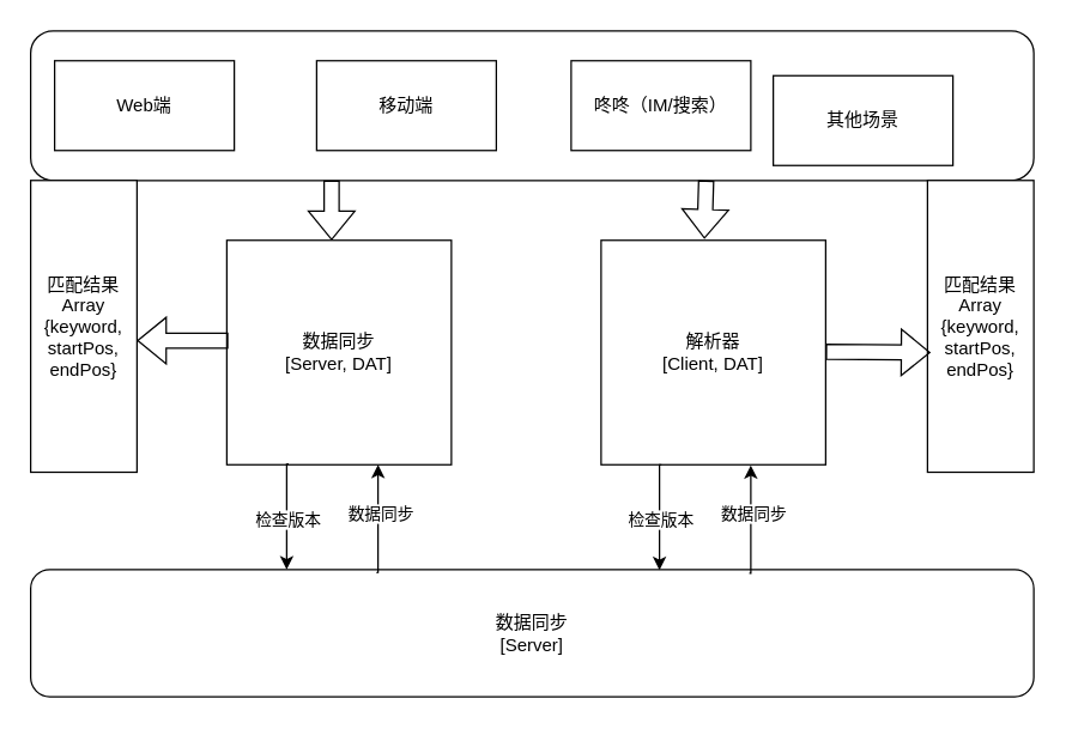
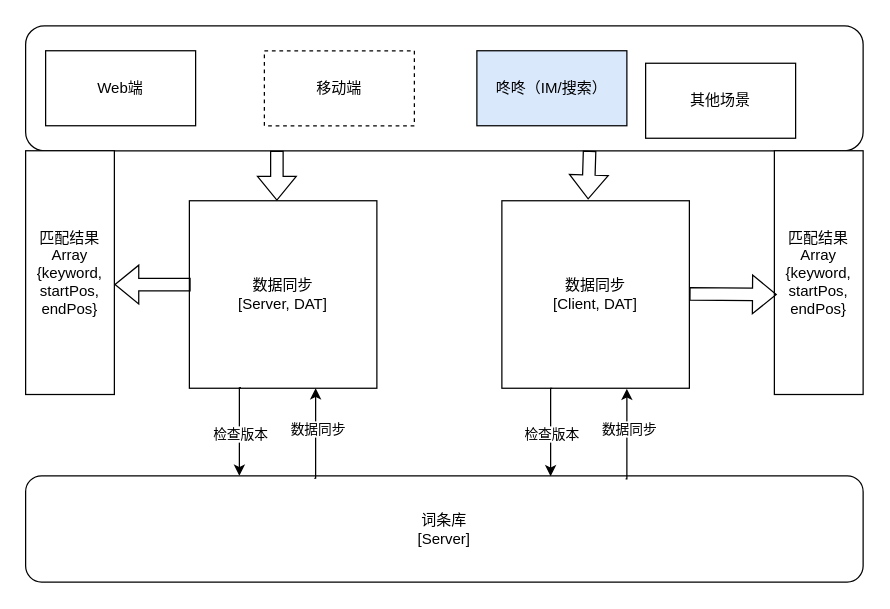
  <mxCell id="0" />
  <mxCell id="1" parent="0" />
  <mxCell id="2" value="" style="rounded=1;whiteSpace=wrap;html=1;" vertex="1" parent="1"><mxGeometry x="20" y="20" width="670" height="100" as="geometry" /></mxCell>
  <mxCell id="3" value="Web端" style="rounded=0;whiteSpace=wrap;html=1;" vertex="1" parent="1"><mxGeometry x="36" y="40" width="120" height="60" as="geometry" /></mxCell>
- <mxCell id="4" value="移动端" style="rounded=0;whiteSpace=wrap;html=1;" vertex="1" parent="1"><mxGeometry x="211" y="40" width="120" height="60" as="geometry" /></mxCell>
- <mxCell id="5" value="咚咚（IM/搜索）" style="rounded=0;whiteSpace=wrap;html=1;" vertex="1" parent="1"><mxGeometry x="381" y="40" width="120" height="60" as="geometry" /></mxCell>
+ <mxCell id="4" value="移动端" style="rounded=0;whiteSpace=wrap;html=1;dashed=1;" vertex="1" parent="1"><mxGeometry x="211" y="40" width="120" height="60" as="geometry" /></mxCell>
+ <mxCell id="5" value="咚咚（IM/搜索）" style="rounded=0;whiteSpace=wrap;html=1;fillColor=#dae8fc;" vertex="1" parent="1"><mxGeometry x="381" y="40" width="120" height="60" as="geometry" /></mxCell>
  <mxCell id="6" value="其他场景" style="rounded=0;whiteSpace=wrap;html=1;" vertex="1" parent="1"><mxGeometry x="516" y="50" width="120" height="60" as="geometry" /></mxCell>
  <mxCell id="7" value="数据同步&lt;br&gt;[Server, DAT]" style="rounded=0;whiteSpace=wrap;html=1;fillColor=#FFFFFF;" vertex="1" parent="1"><mxGeometry x="151" y="160" width="150" height="150" as="geometry" /></mxCell>
  <mxCell id="8" value="" style="shape=flexArrow;endArrow=classic;html=1;rounded=0;" edge="1" parent="1"><mxGeometry width="50" height="50" relative="1" as="geometry"><mxPoint x="221" y="120" as="sourcePoint" /><mxPoint x="221" y="160" as="targetPoint" /></mxGeometry></mxCell>
  <mxCell id="9" value="" style="shape=flexArrow;endArrow=classic;html=1;rounded=0;exitX=0.151;exitY=1;exitDx=0;exitDy=0;exitPerimeter=0;entryX=0.46;entryY=-0.007;entryDx=0;entryDy=0;entryPerimeter=0;" edge="1" parent="1" target="10"><mxGeometry width="50" height="50" relative="1" as="geometry"><mxPoint x="471.17" y="120" as="sourcePoint" /><mxPoint x="471" y="150" as="targetPoint" /></mxGeometry></mxCell>
- <mxCell id="10" value="解析器&lt;br&gt;[Client, DAT]" style="rounded=0;whiteSpace=wrap;html=1;fillColor=#FFFFFF;" vertex="1" parent="1"><mxGeometry x="401" y="160" width="150" height="150" as="geometry" /></mxCell>
- <mxCell id="11" value="数据同步&lt;br&gt;[Server]" style="rounded=1;whiteSpace=wrap;html=1;" vertex="1" parent="1"><mxGeometry x="20" y="380" width="670" height="85" as="geometry" /></mxCell>
+ <mxCell id="10" value="数据同步&lt;br&gt;[Client, DAT]" style="rounded=0;whiteSpace=wrap;html=1;fillColor=#FFFFFF;" vertex="1" parent="1"><mxGeometry x="401" y="160" width="150" height="150" as="geometry" /></mxCell>
+ <mxCell id="11" value="词条库&lt;br&gt;[Server]" style="rounded=1;whiteSpace=wrap;html=1;" vertex="1" parent="1"><mxGeometry x="20" y="380" width="670" height="85" as="geometry" /></mxCell>
  <mxCell id="12" value="匹配结果&lt;br&gt;Array&lt;br&gt;{keyword,&lt;br&gt;startPos,&lt;br&gt;endPos}" style="rounded=0;whiteSpace=wrap;html=1;" vertex="1" parent="1"><mxGeometry x="20" y="120" width="71" height="195" as="geometry" /></mxCell>
  <mxCell id="13" value="" style="shape=flexArrow;endArrow=classic;html=1;rounded=0;exitX=0.007;exitY=0.447;exitDx=0;exitDy=0;exitPerimeter=0;" edge="1" parent="1" source="7"><mxGeometry width="50" height="50" relative="1" as="geometry"><mxPoint x="-9" y="300" as="sourcePoint" /><mxPoint x="91" y="227" as="targetPoint" /></mxGeometry></mxCell>
  <mxCell id="14" value="匹配结果&lt;br&gt;Array&lt;br&gt;{keyword,&lt;br&gt;startPos,&lt;br&gt;endPos}" style="rounded=0;whiteSpace=wrap;html=1;" vertex="1" parent="1"><mxGeometry x="619" y="120" width="71" height="195" as="geometry" /></mxCell>
  <mxCell id="15" value="" style="shape=flexArrow;endArrow=classic;html=1;rounded=0;exitX=0.007;exitY=0.447;exitDx=0;exitDy=0;exitPerimeter=0;" edge="1" parent="1"><mxGeometry width="50" height="50" relative="1" as="geometry"><mxPoint x="551" y="234.55" as="sourcePoint" /><mxPoint x="621" y="235" as="targetPoint" /></mxGeometry></mxCell>
  <mxCell id="16" value="" style="edgeStyle=orthogonalEdgeStyle;rounded=0;orthogonalLoop=1;jettySize=auto;html=1;exitX=0.313;exitY=0.997;exitDx=0;exitDy=0;exitPerimeter=0;" edge="1" parent="1"><mxGeometry relative="1" as="geometry"><mxPoint x="192.3" y="309.55" as="sourcePoint" /><mxPoint x="191" y="380" as="targetPoint" /><Array as="points"><mxPoint x="191.35" y="310" /></Array></mxGeometry></mxCell>
  <mxCell id="17" value="检查版本" style="edgeLabel;html=1;align=center;verticalAlign=middle;resizable=0;points=[];" vertex="1" connectable="0" parent="16"><mxGeometry x="0.065" relative="1" as="geometry"><mxPoint as="offset" /></mxGeometry></mxCell>
  <mxCell id="18" value="" style="edgeStyle=orthogonalEdgeStyle;rounded=0;orthogonalLoop=1;jettySize=auto;html=1;exitX=0.716;exitY=-0.035;exitDx=0;exitDy=0;exitPerimeter=0;" edge="1" parent="1"><mxGeometry relative="1" as="geometry"><mxPoint x="251" y="382.025" as="sourcePoint" /><mxPoint x="252" y="310" as="targetPoint" /><Array as="points"><mxPoint x="252" y="382" /></Array></mxGeometry></mxCell>
  <mxCell id="19" value="数据同步" style="edgeLabel;html=1;align=center;verticalAlign=middle;resizable=0;points=[];" vertex="1" connectable="0" parent="18"><mxGeometry x="0.11" y="-1" relative="1" as="geometry"><mxPoint as="offset" /></mxGeometry></mxCell>
  <mxCell id="20" value="" style="edgeStyle=orthogonalEdgeStyle;rounded=0;orthogonalLoop=1;jettySize=auto;html=1;exitX=0.313;exitY=0.997;exitDx=0;exitDy=0;exitPerimeter=0;" edge="1" parent="1"><mxGeometry relative="1" as="geometry"><mxPoint x="441.3" y="310" as="sourcePoint" /><mxPoint x="440" y="380.45" as="targetPoint" /><Array as="points"><mxPoint x="440.35" y="310.45" /></Array></mxGeometry></mxCell>
  <mxCell id="21" value="检查版本" style="edgeLabel;html=1;align=center;verticalAlign=middle;resizable=0;points=[];" vertex="1" connectable="0" parent="20"><mxGeometry x="0.065" relative="1" as="geometry"><mxPoint as="offset" /></mxGeometry></mxCell>
  <mxCell id="22" value="" style="edgeStyle=orthogonalEdgeStyle;rounded=0;orthogonalLoop=1;jettySize=auto;html=1;exitX=0.716;exitY=-0.035;exitDx=0;exitDy=0;exitPerimeter=0;" edge="1" parent="1"><mxGeometry relative="1" as="geometry"><mxPoint x="500" y="382.475" as="sourcePoint" /><mxPoint x="501" y="310.45" as="targetPoint" /><Array as="points"><mxPoint x="501" y="382.45" /></Array></mxGeometry></mxCell>
  <mxCell id="23" value="数据同步" style="edgeLabel;html=1;align=center;verticalAlign=middle;resizable=0;points=[];" vertex="1" connectable="0" parent="22"><mxGeometry x="0.11" y="-1" relative="1" as="geometry"><mxPoint as="offset" /></mxGeometry></mxCell>
